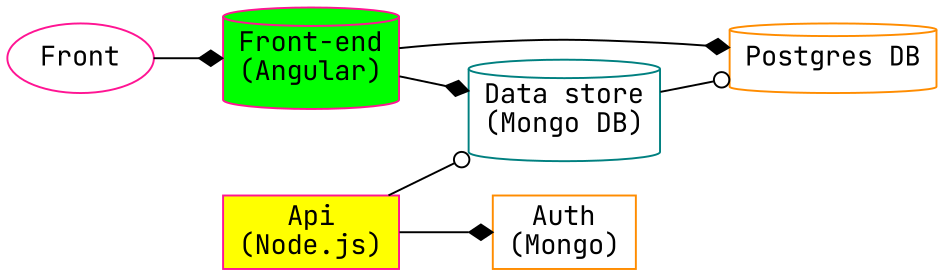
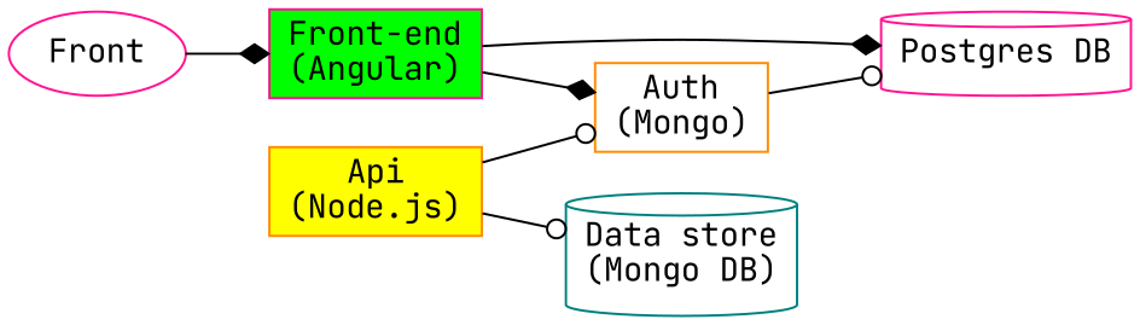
  digraph {
    fontname="JetBrains Mono"
    rankdir=LR
    node [color=darkorange fontname="JetBrains Mono" shape=rectangle]
    edge [arrowhead=diamond fontname="JetBrains Mono"]
    n1 [color=deeppink label=Front shape=""]
-   n2 [color=deeppink fillcolor=green label="Front-end\n(Angular)" shape=cylinder style=filled]
+   n2 [color=deeppink fillcolor=green label="Front-end\n(Angular)" style=filled]
    n3 [label="Auth\n(Mongo)"]
-   n4 [label="Postgres DB" shape=cylinder]
-   n5 [color=deeppink fillcolor=yellow label="Api\n(Node.js)" style=filled]
+   n4 [color=deeppink label="Postgres DB" shape=cylinder]
+   n5 [fillcolor=yellow label="Api\n(Node.js)" style=filled]
    n6 [color=teal label="Data store\n(Mongo DB)" shape=cylinder]
    n1 -> n2
-   n2 -> n6
+   n2 -> n3
    n2 -> n4
-   n6 -> n4 [arrowhead=odot]
-   n5 -> n3
+   n3 -> n4 [arrowhead=odot]
+   n5 -> n3 [arrowhead=odot]
    n5 -> n6 [arrowhead=odot]
  }
